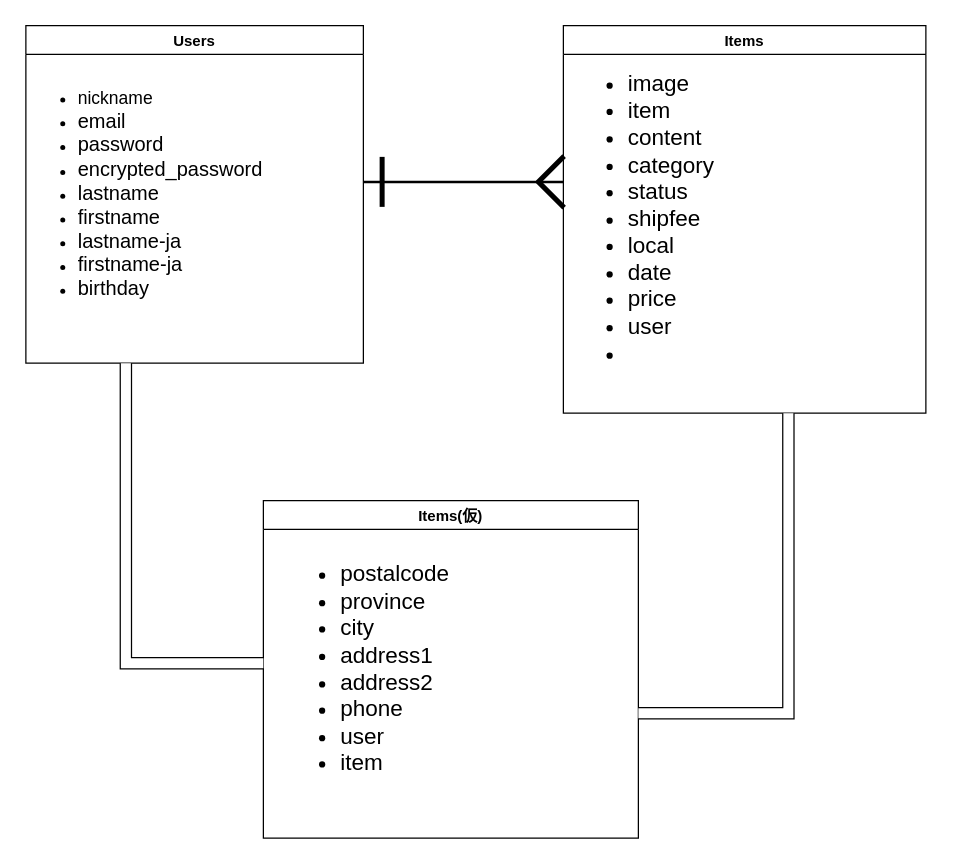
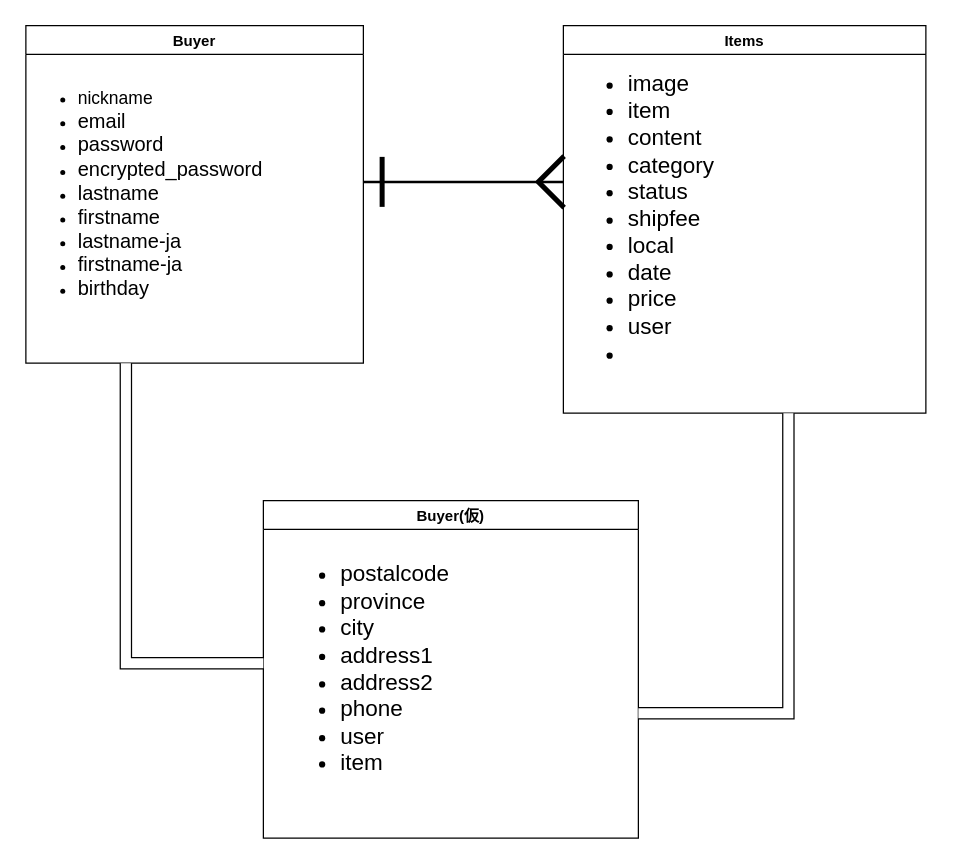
  <mxCell id="0" />
  <mxCell id="1" parent="0" />
- <mxCell id="2" value="Users" style="swimlane;" vertex="1" parent="1"><mxGeometry x="20" y="20" width="270" height="270" as="geometry" /></mxCell>
+ <mxCell id="2" value="Buyer" style="swimlane;" vertex="1" parent="1"><mxGeometry x="20" y="20" width="270" height="270" as="geometry" /></mxCell>
  <mxCell id="3" value="&lt;ul&gt;&lt;li&gt;&lt;span style=&quot;font-size: 14px&quot;&gt;nickname&lt;/span&gt;&lt;/li&gt;&lt;li&gt;&lt;font size=&quot;3&quot;&gt;email&lt;/font&gt;&lt;/li&gt;&lt;li&gt;&lt;font size=&quot;3&quot;&gt;password&lt;/font&gt;&lt;/li&gt;&lt;li&gt;&lt;font size=&quot;3&quot;&gt;encrypted_password&lt;/font&gt;&lt;/li&gt;&lt;li&gt;&lt;font size=&quot;3&quot;&gt;lastname&lt;/font&gt;&lt;/li&gt;&lt;li&gt;&lt;font size=&quot;3&quot;&gt;firstname&lt;/font&gt;&lt;/li&gt;&lt;li&gt;&lt;font size=&quot;3&quot;&gt;lastname-ja&lt;/font&gt;&lt;/li&gt;&lt;li&gt;&lt;font size=&quot;3&quot;&gt;firstname-ja&lt;/font&gt;&lt;/li&gt;&lt;li&gt;&lt;font size=&quot;3&quot;&gt;birthday&lt;/font&gt;&lt;/li&gt;&lt;/ul&gt;" style="text;strokeColor=none;fillColor=none;html=1;whiteSpace=wrap;verticalAlign=middle;overflow=hidden;" vertex="1" parent="2"><mxGeometry y="15" width="240" height="240" as="geometry" /></mxCell>
  <mxCell id="4" value="Items" style="swimlane;" vertex="1" parent="1"><mxGeometry x="450" y="20" width="290" height="310" as="geometry" /></mxCell>
  <mxCell id="5" value="&lt;ul style=&quot;font-size: 18px&quot;&gt;&lt;li&gt;image&lt;/li&gt;&lt;li&gt;item&lt;/li&gt;&lt;li&gt;content&lt;/li&gt;&lt;li&gt;category&lt;/li&gt;&lt;li&gt;status&lt;/li&gt;&lt;li&gt;shipfee&lt;/li&gt;&lt;li&gt;local&lt;/li&gt;&lt;li&gt;date&lt;/li&gt;&lt;li&gt;price&lt;/li&gt;&lt;li&gt;user&lt;/li&gt;&lt;li&gt;&lt;br&gt;&lt;/li&gt;&lt;/ul&gt;" style="text;strokeColor=none;fillColor=none;html=1;whiteSpace=wrap;verticalAlign=middle;overflow=hidden;" vertex="1" parent="4"><mxGeometry x="10" y="15" width="240" height="280" as="geometry" /></mxCell>
- <mxCell id="6" value="Items(仮)" style="swimlane;" vertex="1" parent="1"><mxGeometry x="210" y="400" width="300" height="270" as="geometry" /></mxCell>
+ <mxCell id="6" value="Buyer(仮)" style="swimlane;" vertex="1" parent="1"><mxGeometry x="210" y="400" width="300" height="270" as="geometry" /></mxCell>
  <mxCell id="7" value="&lt;ul style=&quot;font-size: 18px&quot;&gt;&lt;li&gt;postalcode&lt;/li&gt;&lt;li&gt;province&lt;/li&gt;&lt;li&gt;city&lt;/li&gt;&lt;li&gt;address1&lt;/li&gt;&lt;li&gt;address2&lt;/li&gt;&lt;li&gt;phone&lt;/li&gt;&lt;li&gt;user&lt;/li&gt;&lt;li&gt;item&lt;/li&gt;&lt;/ul&gt;" style="text;strokeColor=none;fillColor=none;html=1;whiteSpace=wrap;verticalAlign=middle;overflow=hidden;" vertex="1" parent="6"><mxGeometry x="20" y="10" width="240" height="250" as="geometry" /></mxCell>
  <mxCell id="8" value="" style="line;strokeWidth=2;html=1;fontSize=18;" vertex="1" parent="1"><mxGeometry x="290" y="140" width="160" height="10" as="geometry" /></mxCell>
  <mxCell id="9" value="" style="line;strokeWidth=4;direction=south;html=1;perimeter=backbonePerimeter;points=[];outlineConnect=0;fontSize=18;" vertex="1" parent="1"><mxGeometry x="300" y="125" width="10" height="40" as="geometry" /></mxCell>
  <mxCell id="10" value="" style="line;strokeWidth=4;html=1;perimeter=backbonePerimeter;points=[];outlineConnect=0;fontSize=18;rotation=45;" vertex="1" parent="1"><mxGeometry x="425" y="150" width="30" height="10" as="geometry" /></mxCell>
  <mxCell id="11" value="" style="line;strokeWidth=4;html=1;perimeter=backbonePerimeter;points=[];outlineConnect=0;fontSize=18;rotation=-45;" vertex="1" parent="1"><mxGeometry x="425" y="130" width="30" height="10" as="geometry" /></mxCell>
  <mxCell id="12" style="edgeStyle=none;html=1;fontSize=18;" edge="1" parent="1"><mxGeometry relative="1" as="geometry"><mxPoint x="580" y="280" as="targetPoint" /><mxPoint x="580" y="280" as="sourcePoint" /></mxGeometry></mxCell>
  <mxCell id="13" value="" style="shape=filledEdge;rounded=0;fixDash=1;endArrow=none;strokeWidth=10;fillColor=#ffffff;edgeStyle=orthogonalEdgeStyle;fontSize=18;jumpSize=1;" edge="1" parent="1"><mxGeometry width="60" height="40" relative="1" as="geometry"><mxPoint x="210" y="530" as="sourcePoint" /><mxPoint x="100" y="290" as="targetPoint" /><Array as="points"><mxPoint x="200" y="530" /><mxPoint x="100" y="530" /></Array></mxGeometry></mxCell>
  <mxCell id="14" value="" style="shape=filledEdge;rounded=0;fixDash=1;endArrow=none;strokeWidth=10;fillColor=#ffffff;edgeStyle=orthogonalEdgeStyle;fontSize=18;jumpSize=1;" edge="1" parent="1"><mxGeometry width="60" height="40" relative="1" as="geometry"><mxPoint x="510" y="570" as="sourcePoint" /><mxPoint x="630" y="330" as="targetPoint" /><Array as="points"><mxPoint x="630" y="570" /></Array></mxGeometry></mxCell>
